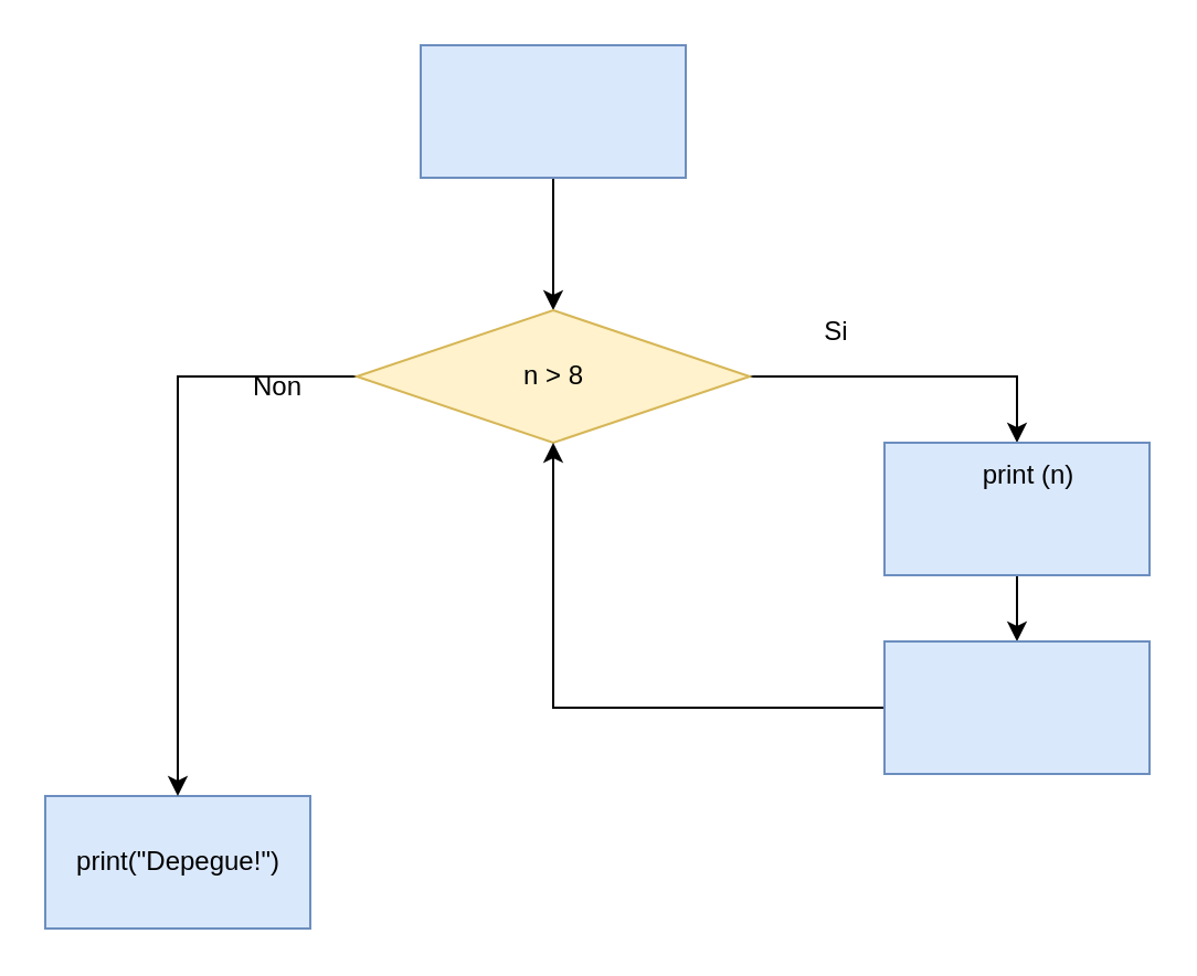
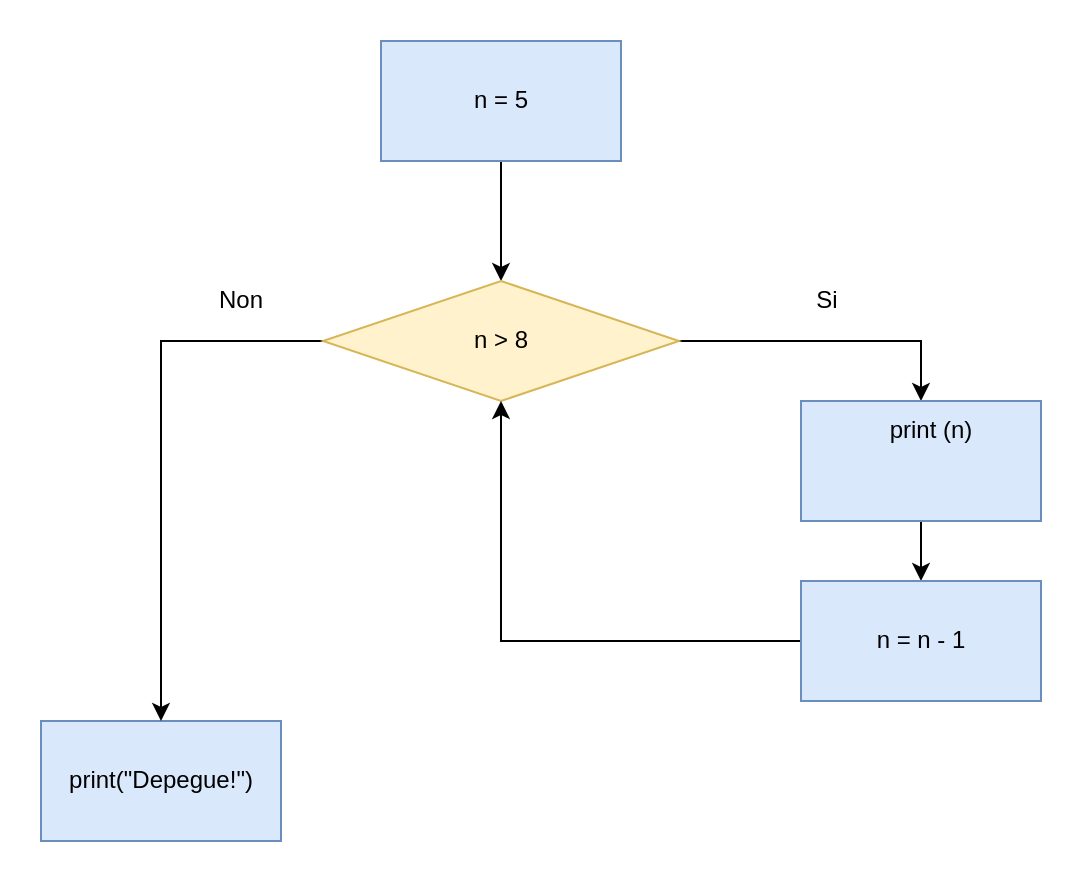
  <mxCell id="0" />
  <mxCell id="1" parent="0" />
  <mxCell id="2" value="" style="rounded=0;whiteSpace=wrap;html=1;fillColor=#dae8fc;strokeColor=#6c8ebf;" vertex="1" parent="1"><mxGeometry x="20" y="360" width="120" height="60" as="geometry" /></mxCell>
  <mxCell id="3" style="edgeStyle=orthogonalEdgeStyle;rounded=0;orthogonalLoop=1;jettySize=auto;html=1;entryX=0.5;entryY=0;entryDx=0;entryDy=0;" edge="1" parent="1" source="4" target="8"><mxGeometry relative="1" as="geometry" /></mxCell>
  <mxCell id="4" value="" style="rounded=0;whiteSpace=wrap;html=1;fillColor=#dae8fc;strokeColor=#6c8ebf;" vertex="1" parent="1"><mxGeometry x="190" y="20" width="120" height="60" as="geometry" /></mxCell>
+ <mxCell id="5" value="n = 5" style="text;html=1;resizable=0;autosize=1;align=center;verticalAlign=middle;points=[];fillColor=none;strokeColor=none;rounded=0;" vertex="1" parent="1"><mxGeometry x="230" y="40" width="40" height="20" as="geometry" /></mxCell>
  <mxCell id="6" style="edgeStyle=orthogonalEdgeStyle;rounded=0;orthogonalLoop=1;jettySize=auto;html=1;entryX=0.5;entryY=0;entryDx=0;entryDy=0;" edge="1" parent="1" source="8" target="11"><mxGeometry relative="1" as="geometry" /></mxCell>
  <mxCell id="7" style="edgeStyle=orthogonalEdgeStyle;rounded=0;orthogonalLoop=1;jettySize=auto;html=1;" edge="1" parent="1" source="8" target="2"><mxGeometry relative="1" as="geometry" /></mxCell>
  <mxCell id="8" value="" style="rhombus;whiteSpace=wrap;html=1;fillColor=#fff2cc;strokeColor=#d6b656;" vertex="1" parent="1"><mxGeometry x="161" y="140" width="178" height="60" as="geometry" /></mxCell>
  <mxCell id="9" value="n &amp;gt; 8" style="text;html=1;resizable=0;autosize=1;align=center;verticalAlign=middle;points=[];fillColor=none;strokeColor=none;rounded=0;" vertex="1" parent="1"><mxGeometry x="230" y="160" width="40" height="20" as="geometry" /></mxCell>
  <mxCell id="10" style="edgeStyle=orthogonalEdgeStyle;rounded=0;orthogonalLoop=1;jettySize=auto;html=1;entryX=0.5;entryY=0;entryDx=0;entryDy=0;" edge="1" parent="1" source="11" target="14"><mxGeometry relative="1" as="geometry" /></mxCell>
  <mxCell id="11" value="" style="rounded=0;whiteSpace=wrap;html=1;fillColor=#dae8fc;strokeColor=#6c8ebf;" vertex="1" parent="1"><mxGeometry x="400" y="200" width="120" height="60" as="geometry" /></mxCell>
  <mxCell id="12" value="print (n)" style="text;html=1;resizable=0;autosize=1;align=center;verticalAlign=middle;points=[];fillColor=none;strokeColor=none;rounded=0;" vertex="1" parent="1"><mxGeometry x="435" y="205" width="60" height="20" as="geometry" /></mxCell>
  <mxCell id="13" style="edgeStyle=orthogonalEdgeStyle;rounded=0;orthogonalLoop=1;jettySize=auto;html=1;entryX=0.5;entryY=1;entryDx=0;entryDy=0;" edge="1" parent="1" source="14" target="8"><mxGeometry relative="1" as="geometry" /></mxCell>
  <mxCell id="14" value="" style="rounded=0;whiteSpace=wrap;html=1;fillColor=#dae8fc;strokeColor=#6c8ebf;" vertex="1" parent="1"><mxGeometry x="400" y="290" width="120" height="60" as="geometry" /></mxCell>
+ <mxCell id="15" value="n = n - 1" style="text;html=1;resizable=0;autosize=1;align=center;verticalAlign=middle;points=[];fillColor=none;strokeColor=none;rounded=0;" vertex="1" parent="1"><mxGeometry x="430" y="310" width="60" height="20" as="geometry" /></mxCell>
  <mxCell id="16" value="print(&quot;Depegue!&quot;)" style="text;html=1;resizable=0;autosize=1;align=center;verticalAlign=middle;points=[];fillColor=none;strokeColor=none;rounded=0;" vertex="1" parent="1"><mxGeometry x="25" y="380" width="110" height="20" as="geometry" /></mxCell>
- <mxCell id="17" value="Si" style="text;html=1;resizable=0;autosize=1;align=center;verticalAlign=middle;points=[];fillColor=none;strokeColor=none;rounded=0;" vertex="1" parent="1"><mxGeometry x="363" y="140" width="30" height="20" as="geometry" /></mxCell>
- <mxCell id="18" value="Non" style="text;html=1;resizable=0;autosize=1;align=center;verticalAlign=middle;points=[];fillColor=none;strokeColor=none;rounded=0;" vertex="1" parent="1"><mxGeometry x="105" y="165" width="40" height="20" as="geometry" /></mxCell>
+ <mxCell id="17" value="Si" style="text;html=1;resizable=0;autosize=1;align=center;verticalAlign=middle;points=[];fillColor=none;strokeColor=none;rounded=0;" vertex="1" parent="1"><mxGeometry x="398" y="140" width="30" height="20" as="geometry" /></mxCell>
+ <mxCell id="18" value="Non" style="text;html=1;resizable=0;autosize=1;align=center;verticalAlign=middle;points=[];fillColor=none;strokeColor=none;rounded=0;" vertex="1" parent="1"><mxGeometry x="100" y="140" width="40" height="20" as="geometry" /></mxCell>
